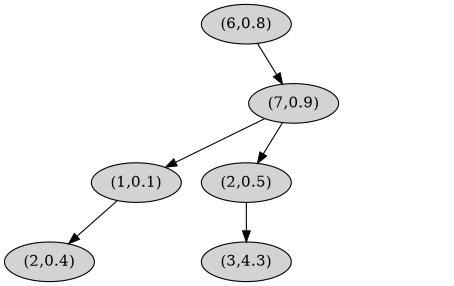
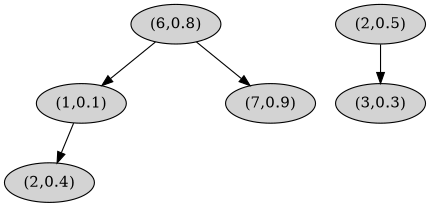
  digraph {
    node [style=filled]
    n1 [label="(6,0.8)"]
    n2 [label="(1,0.1)"]
    n3 [label=0 style=invis]
    n4 [label="(7,0.9)"]
    n5 [label="(2,0.4)"]
    n6 [label=1 style=invis]
    n7 [label="(2,0.5)"]
    n8 [label=4 style=invis]
    n9 [label=4 style=invis]
-   n10 [label="(3,4.3)"]
-   n4 -> n2
+   n10 [label="(3,0.3)"]
+   n1 -> n2
    n1 -> n3 [style=invis]
    n1 -> n4
    n2 -> n5
    n2 -> n6 [style=invis]
-   n4 -> n7
    n4 -> n8 [style=invis]
    n4 -> n9 [style=invis]
    n7 -> n10
  }
